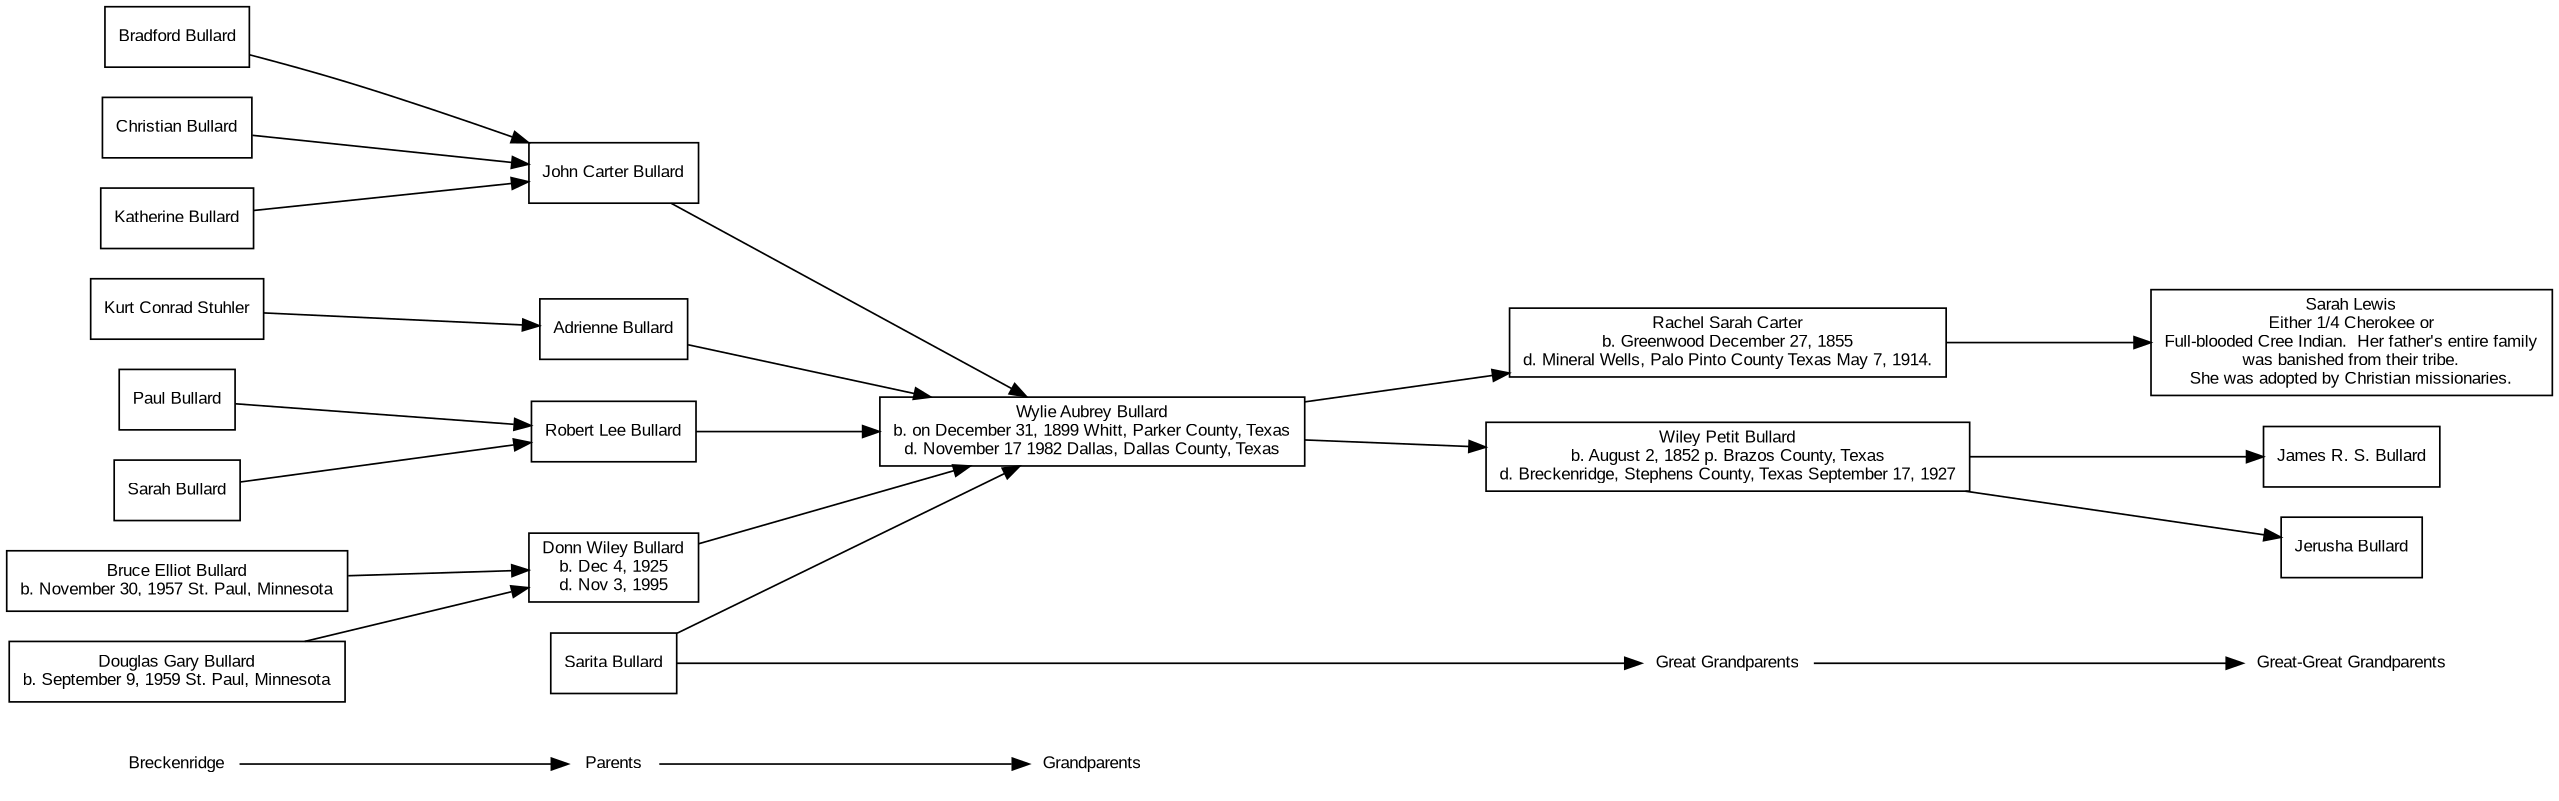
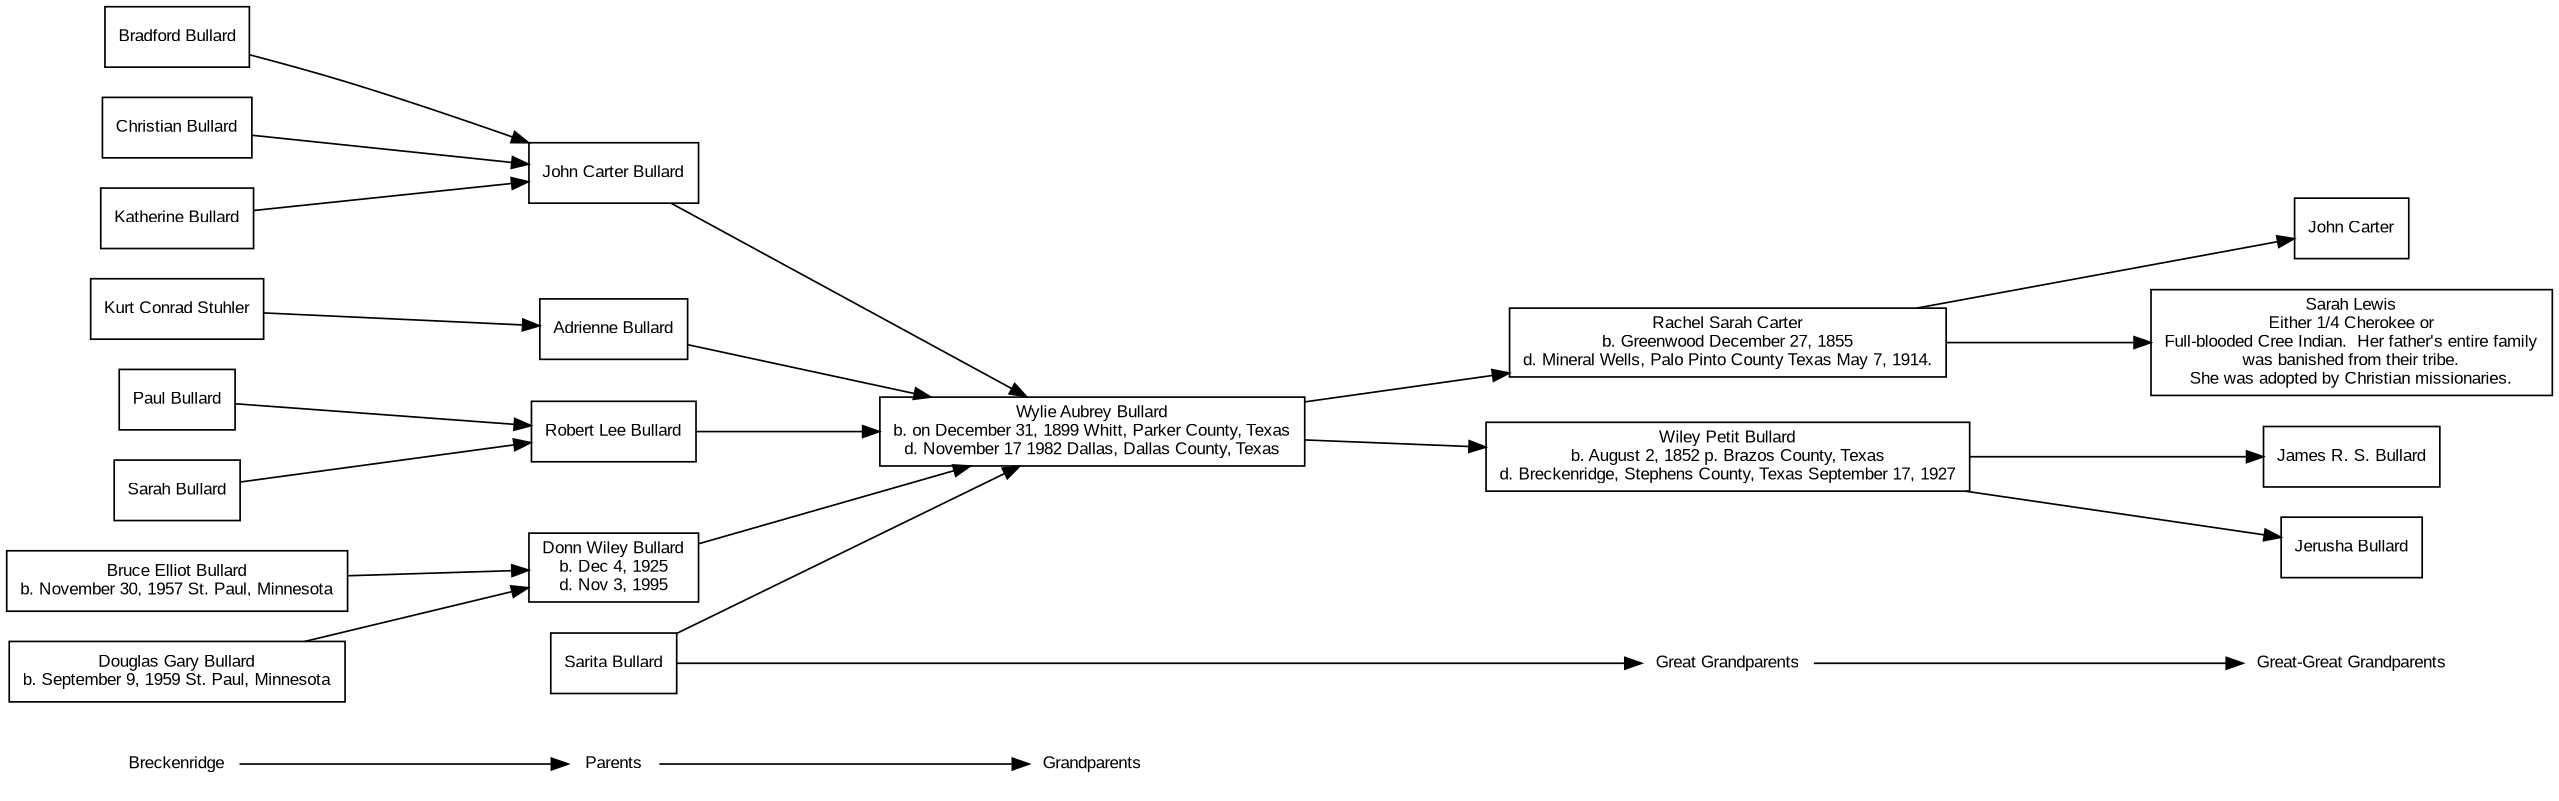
  digraph {
    concentrate=true
    rankdir=LR
    ranksep=1.5
    node [fontname=Arial fontsize=10 shape=null color=null]
    edge [fontname=Arial fontsize=8]
    n1 [label=Breckenridge shape=plaintext color=""]
    n2 [label="Bradford Bullard"]
    n3 [label="Christian Bullard"]
    n4 [label="Katherine Bullard"]
    n5 [label="Kurt Conrad Stuhler"]
    n6 [label="Paul Bullard"]
    n7 [label="Sarah Bullard"]
    n8 [label="Bruce Elliot Bullard\nb. November 30, 1957 St. Paul, Minnesota"]
    n9 [label="Douglas Gary Bullard\nb. September 9, 1959 St. Paul, Minnesota"]
    Parents [shape=plaintext color=""]
    n11 [label="Adrienne Bullard"]
    n12 [label="John Carter Bullard"]
    n13 [label="Robert Lee Bullard"]
    n14 [label="Sarita Bullard"]
    n15 [label="Donn Wiley Bullard\nb. Dec 4, 1925\nd. Nov 3, 1995"]
    Grandparents [shape=plaintext color=""]
    n17 [label="Wylie Aubrey Bullard\nb. on December 31, 1899 Whitt, Parker County, Texas\nd. November 17 1982 Dallas, Dallas County, Texas"]
    "Great Grandparents" [shape=plaintext color=""]
    n19 [label="Rachel Sarah Carter\nb. Greenwood December 27, 1855\nd. Mineral Wells, Palo Pinto County Texas May 7, 1914."]
    n20 [label="Wiley Petit Bullard\nb. August 2, 1852 p. Brazos County, Texas\nd. Breckenridge, Stephens County, Texas September 17, 1927"]
    "Great-Great Grandparents" [shape=plaintext color=""]
    n22 [label="James R. S. Bullard"]
    n23 [label="Jerusha Bullard"]
+   n24 [label="John Carter"]
    n25 [label="Sarah Lewis\nEither 1/4 Cherokee or\nFull-blooded Cree Indian.  Her father's entire family\nwas banished from their tribe.\nShe was adopted by Christian missionaries."]
    subgraph sub_1 {
      rank=same
      n1
      n2
      n3
      n4
      n5
      n6
      n7
      n8
      n9
    }
    subgraph sub_2 {
      rank=same
      Parents
      n11
      n12
      n13
      n14
      n15
    }
    subgraph sub_3 {
      rank=same
      Grandparents
      n17
    }
    subgraph sub_4 {
      rank=same
      "Great Grandparents"
      n19
      n20
    }
    subgraph sub_5 {
      rank=same
      "Great-Great Grandparents"
      n22
      n23
+     n24
      n25
    }
    n1 -> Parents
    n2 -> n12
    n3 -> n12
    n4 -> n12
    n5 -> n11
    n6 -> n13
    n7 -> n13
    n8 -> n15
    n9 -> n15
    Parents -> Grandparents
    n11 -> n17
    n12 -> n17
    n13 -> n17
    n14 -> n17
    n14 -> "Great Grandparents"
    n15 -> n17
    n17 -> n19
    n17 -> n20
    "Great Grandparents" -> "Great-Great Grandparents"
+   n19 -> n24
    n19 -> n25
    n20 -> n22
    n20 -> n23
  }
